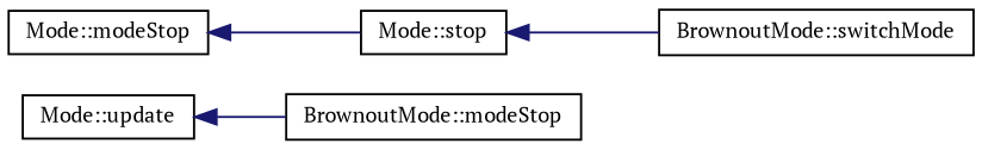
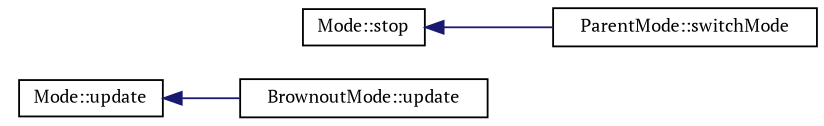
  digraph {
    fontname="PT Serif"
    rankdir=LR
    node [color=black fillcolor=white fontname="PT Serif" fontsize=10 shape=record style=filled]
    edge [color=midnightblue dir=back fontname="PT Serif" fontsize=10 labelfontname=Helvetica labelfontsize=10 style=solid]
    n1 [height=0.2 label="Mode::update" width=0.4]
-   n2 [height=0.2 label="BrownoutMode::modeStop" width=0.4]
-   n3 [height=0.2 label="Mode::modeStop" width=0.4]
+   n2 [height=0.2 label="BrownoutMode::update" width=0.4]
    n4 [height=0.2 label="Mode::stop" width=0.4]
-   n5 [height=0.2 label="BrownoutMode::switchMode" width=0.4]
+   n5 [height=0.2 label="ParentMode::switchMode" width=0.4]
    n1 -> n2
-   n3 -> n4
    n4 -> n5
  }
